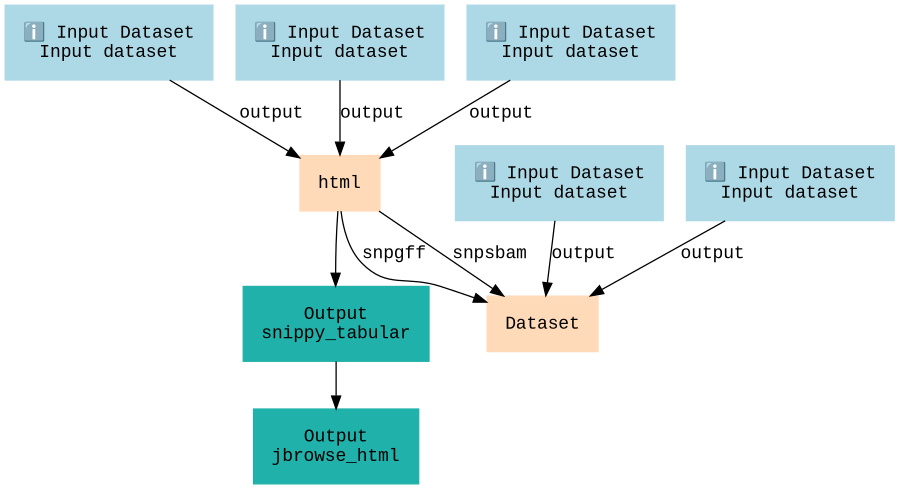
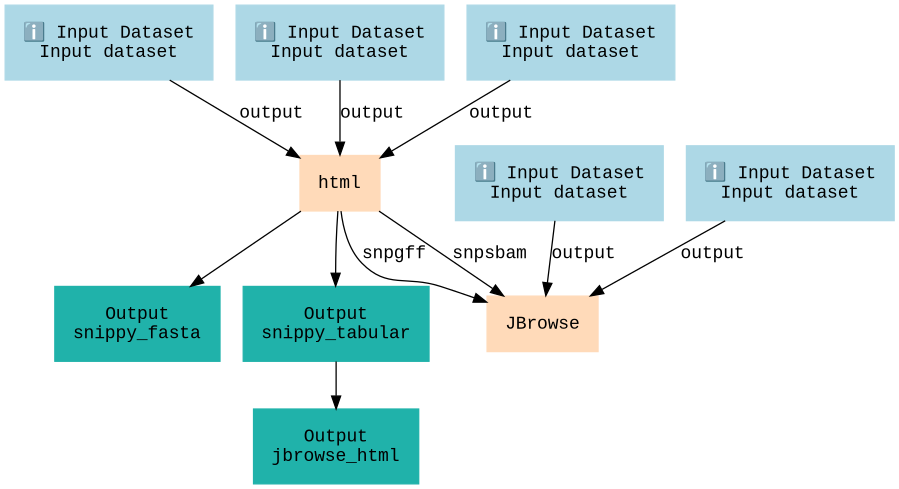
  digraph {
    fontname="Liberation Mono"
    node [color=lightblue fontname="Liberation Mono" margin="0.2,0.2" shape=box style=filled]
    edge [fontname="Liberation Mono"]
    n1 [label="ℹ️ Input Dataset\nInput dataset"]
    n2 [color=peachpuff label=html]
-   n3 [color=peachpuff label=Dataset]
+   n3 [color=peachpuff label=JBrowse]
+   n4 [color=lightseagreen label="Output\nsnippy_fasta"]
    n5 [color=lightseagreen label="Output\nsnippy_tabular"]
    n6 [label="ℹ️ Input Dataset\nInput dataset"]
    n7 [label="ℹ️ Input Dataset\nInput dataset"]
    n8 [label="ℹ️ Input Dataset\nInput dataset"]
    n9 [label="ℹ️ Input Dataset\nInput dataset"]
    n10 [color=lightseagreen label="Output\njbrowse_html"]
    n1 -> n2 [label=output]
    n2 -> n3 [label=snpgff]
    n2 -> n3 [label=snpsbam]
+   n2 -> n4
    n2 -> n5
    n5 -> n10
    n6 -> n2 [label=output]
    n7 -> n3 [label=output]
    n8 -> n2 [label=output]
    n9 -> n3 [label=output]
  }
